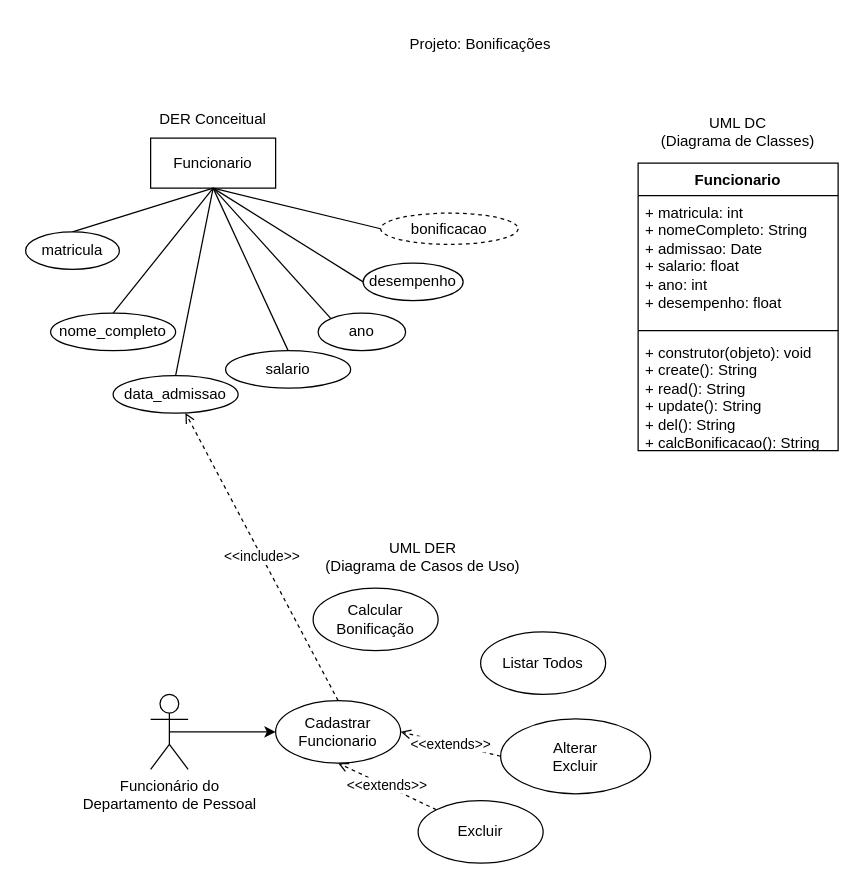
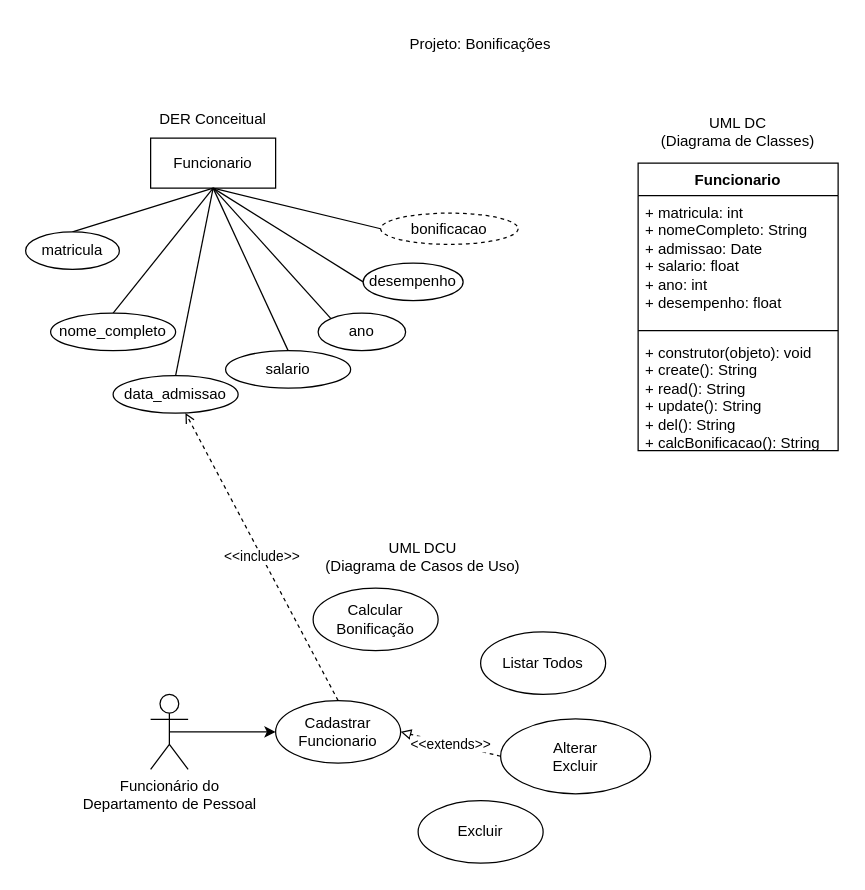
  <mxCell id="0" />
  <mxCell id="1" parent="0" />
  <mxCell id="2" value="Projeto: Bonificações" style="text;html=1;strokeColor=none;fillColor=none;align=center;verticalAlign=middle;whiteSpace=wrap;rounded=0;" parent="1" vertex="1"><mxGeometry x="309" y="20" width="150" height="30" as="geometry" /></mxCell>
  <mxCell id="3" value="DER Conceitual" style="text;html=1;strokeColor=none;fillColor=none;align=center;verticalAlign=middle;whiteSpace=wrap;rounded=0;" parent="1" vertex="1"><mxGeometry x="110" y="80" width="120" height="30" as="geometry" /></mxCell>
- <mxCell id="4" value="UML DER&lt;br&gt;(Diagrama de Casos de Uso)" style="text;html=1;strokeColor=none;fillColor=none;align=center;verticalAlign=middle;whiteSpace=wrap;rounded=0;" parent="1" vertex="1"><mxGeometry x="250" y="430" width="176" height="30" as="geometry" /></mxCell>
+ <mxCell id="4" value="UML DCU&lt;br&gt;(Diagrama de Casos de Uso)" style="text;html=1;strokeColor=none;fillColor=none;align=center;verticalAlign=middle;whiteSpace=wrap;rounded=0;" parent="1" vertex="1"><mxGeometry x="250" y="430" width="176" height="30" as="geometry" /></mxCell>
  <mxCell id="5" value="Funcionario" style="whiteSpace=wrap;html=1;align=center;" parent="1" vertex="1"><mxGeometry x="120" y="110" width="100" height="40" as="geometry" /></mxCell>
  <mxCell id="6" style="rounded=0;orthogonalLoop=1;jettySize=auto;html=1;exitX=0.5;exitY=0;exitDx=0;exitDy=0;entryX=0.5;entryY=1;entryDx=0;entryDy=0;endArrow=none;endFill=0;" parent="1" source="7" target="5" edge="1"><mxGeometry relative="1" as="geometry" /></mxCell>
  <mxCell id="7" value="matricula" style="ellipse;whiteSpace=wrap;html=1;align=center;" parent="1" vertex="1"><mxGeometry x="20" y="185" width="75" height="30" as="geometry" /></mxCell>
  <mxCell id="8" style="rounded=0;orthogonalLoop=1;jettySize=auto;html=1;exitX=0.5;exitY=0;exitDx=0;exitDy=0;entryX=0.5;entryY=1;entryDx=0;entryDy=0;endArrow=none;endFill=0;" parent="1" source="9" target="5" edge="1"><mxGeometry relative="1" as="geometry" /></mxCell>
  <mxCell id="9" value="nome_completo" style="ellipse;whiteSpace=wrap;html=1;align=center;" parent="1" vertex="1"><mxGeometry x="40" y="250" width="100" height="30" as="geometry" /></mxCell>
  <mxCell id="10" style="rounded=0;orthogonalLoop=1;jettySize=auto;html=1;exitX=0.5;exitY=0;exitDx=0;exitDy=0;entryX=0.5;entryY=1;entryDx=0;entryDy=0;endArrow=none;endFill=0;" parent="1" source="11" target="5" edge="1"><mxGeometry relative="1" as="geometry" /></mxCell>
  <mxCell id="11" value="data_admissao" style="ellipse;whiteSpace=wrap;html=1;align=center;" parent="1" vertex="1"><mxGeometry x="90" y="300" width="100" height="30" as="geometry" /></mxCell>
  <mxCell id="12" style="rounded=0;orthogonalLoop=1;jettySize=auto;html=1;exitX=0;exitY=0.5;exitDx=0;exitDy=0;entryX=0.5;entryY=1;entryDx=0;entryDy=0;endArrow=none;endFill=0;" parent="1" source="13" target="5" edge="1"><mxGeometry relative="1" as="geometry" /></mxCell>
  <mxCell id="13" value="bonificacao" style="ellipse;whiteSpace=wrap;html=1;align=center;dashed=1;" parent="1" vertex="1"><mxGeometry x="304" y="170" width="110" height="25" as="geometry" /></mxCell>
  <mxCell id="14" value="Funcionario" style="swimlane;fontStyle=1;align=center;verticalAlign=top;childLayout=stackLayout;horizontal=1;startSize=26;horizontalStack=0;resizeParent=1;resizeParentMax=0;resizeLast=0;collapsible=1;marginBottom=0;whiteSpace=wrap;html=1;" parent="1" vertex="1"><mxGeometry x="510" y="130" width="160" height="230" as="geometry" /></mxCell>
  <mxCell id="15" value="+ matricula: int&lt;br&gt;+ nomeCompleto: String&lt;br&gt;+ admissao: Date&lt;br&gt;+ salario: float&lt;br&gt;+ ano: int&lt;br&gt;+ desempenho: float" style="text;strokeColor=none;fillColor=none;align=left;verticalAlign=top;spacingLeft=4;spacingRight=4;overflow=hidden;rotatable=0;points=[[0,0.5],[1,0.5]];portConstraint=eastwest;whiteSpace=wrap;html=1;" parent="14" vertex="1"><mxGeometry y="26" width="160" height="104" as="geometry" /></mxCell>
  <mxCell id="16" value="" style="line;strokeWidth=1;fillColor=none;align=left;verticalAlign=middle;spacingTop=-1;spacingLeft=3;spacingRight=3;rotatable=0;labelPosition=right;points=[];portConstraint=eastwest;strokeColor=inherit;" parent="14" vertex="1"><mxGeometry y="130" width="160" height="8" as="geometry" /></mxCell>
  <mxCell id="17" value="+ construtor(objeto): void&lt;br&gt;+ create(): String&lt;br&gt;+ read(): String&lt;br&gt;+ update(): String&lt;br&gt;+ del(): String&lt;br&gt;+ calcBonificacao(): String" style="text;strokeColor=none;fillColor=none;align=left;verticalAlign=top;spacingLeft=4;spacingRight=4;overflow=hidden;rotatable=0;points=[[0,0.5],[1,0.5]];portConstraint=eastwest;whiteSpace=wrap;html=1;" parent="14" vertex="1"><mxGeometry y="138" width="160" height="92" as="geometry" /></mxCell>
  <mxCell id="18" value="UML DC&lt;br&gt;(Diagrama de Classes)" style="text;html=1;strokeColor=none;fillColor=none;align=center;verticalAlign=middle;whiteSpace=wrap;rounded=0;" parent="1" vertex="1"><mxGeometry x="520" y="90" width="140" height="30" as="geometry" /></mxCell>
  <mxCell id="19" style="edgeStyle=orthogonalEdgeStyle;rounded=0;orthogonalLoop=1;jettySize=auto;html=1;exitX=0.5;exitY=0.5;exitDx=0;exitDy=0;exitPerimeter=0;entryX=0;entryY=0.5;entryDx=0;entryDy=0;" parent="1" source="20" target="22" edge="1"><mxGeometry relative="1" as="geometry" /></mxCell>
  <mxCell id="20" value="Funcionário do&lt;br&gt;Departamento de Pessoal" style="shape=umlActor;verticalLabelPosition=bottom;verticalAlign=top;html=1;" parent="1" vertex="1"><mxGeometry x="120" y="555" width="30" height="60" as="geometry" /></mxCell>
  <mxCell id="21" value="&amp;lt;&amp;lt;include&amp;gt;&amp;gt;" style="rounded=0;orthogonalLoop=1;jettySize=auto;html=1;exitX=0.5;exitY=0;exitDx=0;exitDy=0;dashed=1;endArrow=open;endFill=0;" edge="1" parent="1" source="22" target="11"><mxGeometry relative="1" as="geometry" /></mxCell>
  <mxCell id="22" value="Cadastrar Funcionario" style="ellipse;whiteSpace=wrap;html=1;" parent="1" vertex="1"><mxGeometry x="220" y="560" width="100" height="50" as="geometry" /></mxCell>
  <mxCell id="23" value="Listar Todos" style="ellipse;whiteSpace=wrap;html=1;" parent="1" vertex="1"><mxGeometry x="384" y="505" width="100" height="50" as="geometry" /></mxCell>
- <mxCell id="24" value="&amp;lt;&amp;lt;extends&amp;gt;&amp;gt;" style="rounded=0;orthogonalLoop=1;jettySize=auto;html=1;exitX=0;exitY=0.5;exitDx=0;exitDy=0;entryX=1;entryY=0.5;entryDx=0;entryDy=0;dashed=1;endArrow=open;endFill=0;" parent="1" source="25" target="22" edge="1"><mxGeometry relative="1" as="geometry" /></mxCell>
+ <mxCell id="24" value="&amp;lt;&amp;lt;extends&amp;gt;&amp;gt;" style="rounded=0;orthogonalLoop=1;jettySize=auto;html=1;exitX=0;exitY=0.5;exitDx=0;exitDy=0;entryX=1;entryY=0.5;entryDx=0;entryDy=0;dashed=1;endArrow=block;endFill=0;" parent="1" source="25" target="22" edge="1"><mxGeometry relative="1" as="geometry" /></mxCell>
  <mxCell id="25" value="Alterar&lt;br&gt;Excluir" style="ellipse;whiteSpace=wrap;html=1;" parent="1" vertex="1"><mxGeometry x="400" y="574.5" width="120" height="60" as="geometry" /></mxCell>
- <mxCell id="26" value="&amp;lt;&amp;lt;extends&amp;gt;&amp;gt;" style="rounded=0;orthogonalLoop=1;jettySize=auto;html=1;exitX=0;exitY=0;exitDx=0;exitDy=0;entryX=0.5;entryY=1;entryDx=0;entryDy=0;dashed=1;endArrow=open;endFill=0;" parent="1" source="27" target="22" edge="1"><mxGeometry relative="1" as="geometry" /></mxCell>
  <mxCell id="27" value="Excluir" style="ellipse;whiteSpace=wrap;html=1;" parent="1" vertex="1"><mxGeometry x="334" y="640" width="100" height="50" as="geometry" /></mxCell>
  <mxCell id="28" style="rounded=0;orthogonalLoop=1;jettySize=auto;html=1;exitX=0.5;exitY=0;exitDx=0;exitDy=0;entryX=0.5;entryY=1;entryDx=0;entryDy=0;endArrow=none;endFill=0;" edge="1" parent="1" source="29" target="5"><mxGeometry relative="1" as="geometry" /></mxCell>
  <mxCell id="29" value="salario" style="ellipse;whiteSpace=wrap;html=1;align=center;" vertex="1" parent="1"><mxGeometry x="180" y="280" width="100" height="30" as="geometry" /></mxCell>
  <mxCell id="30" style="rounded=0;orthogonalLoop=1;jettySize=auto;html=1;exitX=0;exitY=0;exitDx=0;exitDy=0;entryX=0.5;entryY=1;entryDx=0;entryDy=0;startArrow=none;startFill=0;endArrow=none;endFill=0;" edge="1" parent="1" source="31" target="5"><mxGeometry relative="1" as="geometry" /></mxCell>
  <mxCell id="31" value="ano" style="ellipse;whiteSpace=wrap;html=1;align=center;" vertex="1" parent="1"><mxGeometry x="254" y="250" width="70" height="30" as="geometry" /></mxCell>
  <mxCell id="32" style="rounded=0;orthogonalLoop=1;jettySize=auto;html=1;exitX=0;exitY=0.5;exitDx=0;exitDy=0;endArrow=none;endFill=0;entryX=0.5;entryY=1;entryDx=0;entryDy=0;" edge="1" parent="1" source="33" target="5"><mxGeometry relative="1" as="geometry" /></mxCell>
  <mxCell id="33" value="desempenho" style="ellipse;whiteSpace=wrap;html=1;align=center;" vertex="1" parent="1"><mxGeometry x="290" y="210" width="80" height="30" as="geometry" /></mxCell>
  <mxCell id="34" value="Calcular Bonificação" style="ellipse;whiteSpace=wrap;html=1;" vertex="1" parent="1"><mxGeometry x="250" y="470" width="100" height="50" as="geometry" /></mxCell>
